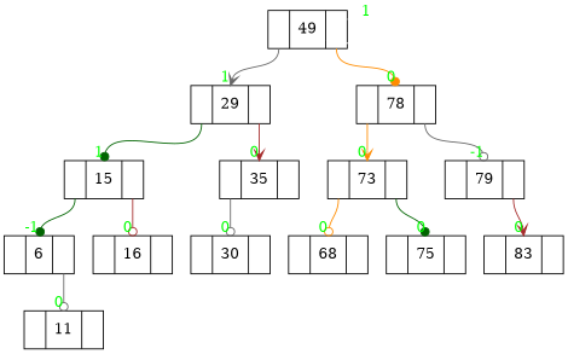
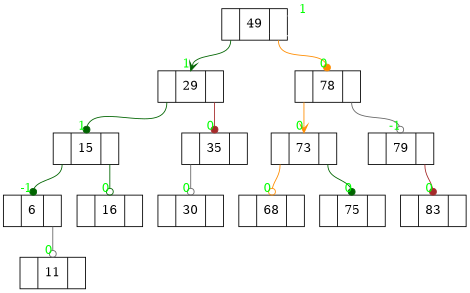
  digraph {
    node [shape=record]
    edge [arrowhead=dot color=gray40 fontcolor=green headlabel="   0" headport=c tailport=r]
    n1 [label=" <l> | <c> 6  | <r> "]
    n2 [label=" <l> | <c> 11 | <r> "]
    n3 [label=" <l> | <c> 15 | <r> "]
    n4 [label=" <l> | <c> 16 | <r> "]
    n5 [label=" <l> | <c> 29 | <r> "]
    n6 [label=" <l> | <c> 35 | <r> "]
    n7 [label=" <l> | <c> 30 | <r> "]
    n8 [label=" <l> | <c> 49 | <r> "]
    n9 [label=" <l> | <c> 78 | <r> "]
    n10 [label=" <l> | <c> 73 | <r> "]
    n11 [label=" <l> | <c> 79 | <r> "]
    n12 [label=" <l> | <c> 68 | <r> "]
    n13 [label=" <l> | <c> 75 | <r> "]
    n14 [label=" <l> | <c> 83 | <r> "]
    n1 -> n2 [arrowhead=odot]
    n3 -> n1 [color=darkgreen headlabel="  -1" tailport=l]
-   n3 -> n4 [arrowhead=odot color=brown]
+   n3 -> n4 [arrowhead=odot color=darkgreen]
    n5 -> n3 [color=darkgreen headlabel="   1" tailport=l]
-   n5 -> n6 [arrowhead=vee color=brown]
+   n5 -> n6 [color=brown]
    n6 -> n7 [arrowhead=odot tailport=l]
-   n8 -> n5 [arrowhead=vee headlabel="   1" tailport=l]
+   n8 -> n5 [arrowhead=vee color=darkgreen headlabel="   1" tailport=l]
    n8 -> n8 [arrowsize=0 color=white taillabel="   1" arrowhead="" headlabel=""]
    n8 -> n9 [color=darkorange]
    n9 -> n10 [arrowhead=vee color=darkorange tailport=l]
    n9 -> n11 [arrowhead=odot headlabel="  -1"]
    n10 -> n12 [arrowhead=odot color=darkorange tailport=l]
    n10 -> n13 [color=darkgreen]
-   n11 -> n14 [arrowhead=vee color=brown]
+   n11 -> n14 [color=brown]
  }
